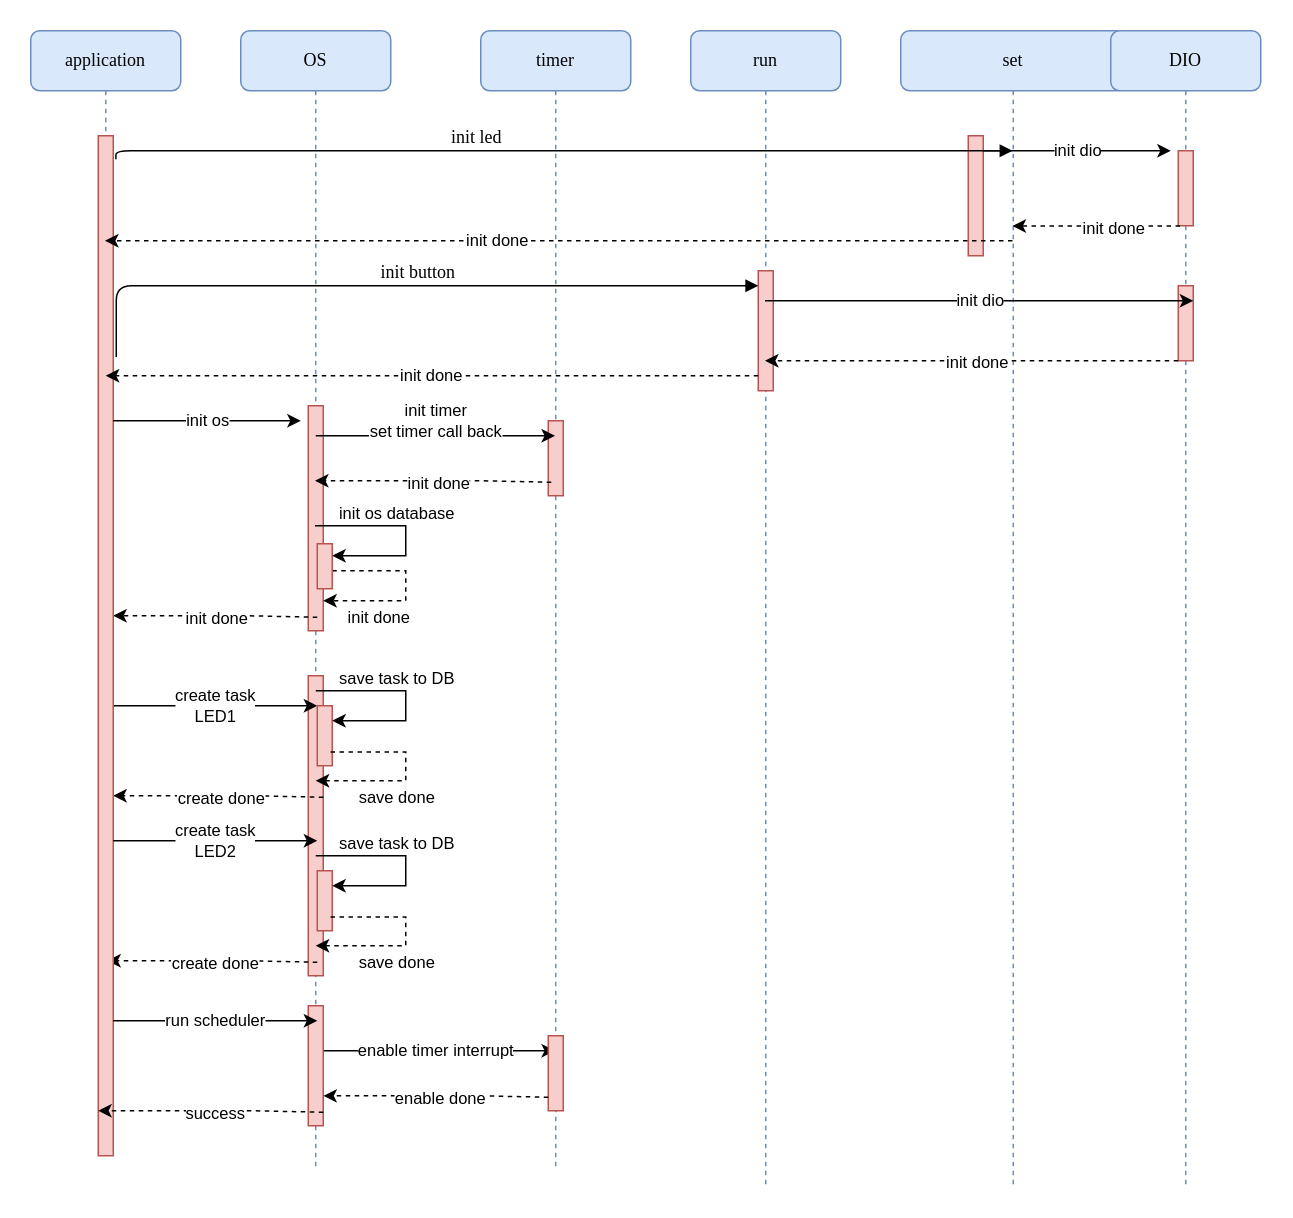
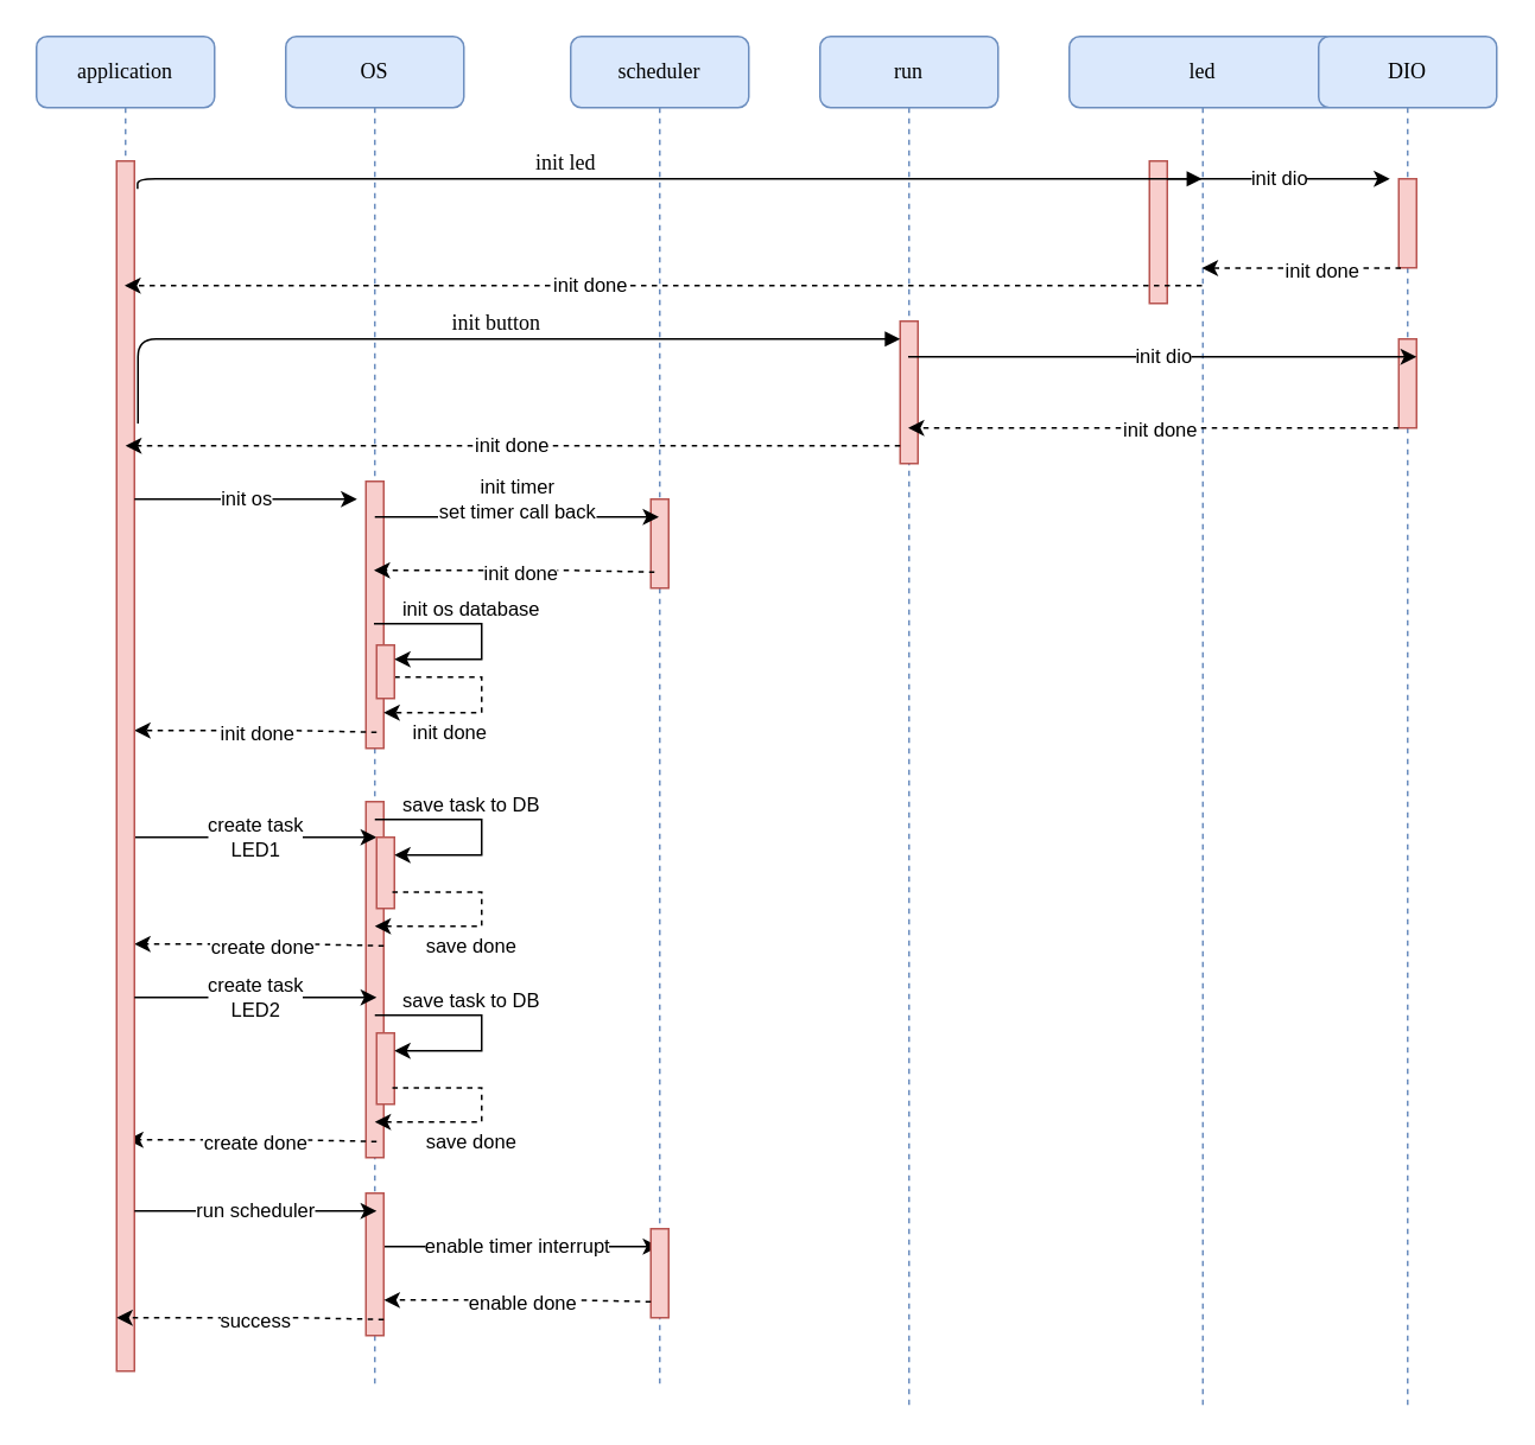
  <mxCell id="0" />
  <mxCell id="1" parent="0" />
  <mxCell id="2" value="OS" style="shape=umlLifeline;perimeter=lifelinePerimeter;whiteSpace=wrap;html=1;container=1;collapsible=0;recursiveResize=0;outlineConnect=0;rounded=1;shadow=0;comic=0;labelBackgroundColor=none;strokeWidth=1;fontFamily=Verdana;fontSize=12;align=center;fillColor=#dae8fc;strokeColor=#6c8ebf;" parent="1" vertex="1"><mxGeometry x="160" y="20" width="100" height="760" as="geometry" /></mxCell>
  <mxCell id="3" value="" style="html=1;points=[];perimeter=orthogonalPerimeter;rounded=0;shadow=0;comic=0;labelBackgroundColor=none;strokeWidth=1;fontFamily=Verdana;fontSize=12;align=center;fillColor=#f8cecc;strokeColor=#b85450;" parent="2" vertex="1"><mxGeometry x="45" y="250" width="10" height="150" as="geometry" /></mxCell>
  <mxCell id="4" style="edgeStyle=orthogonalEdgeStyle;rounded=0;orthogonalLoop=1;jettySize=auto;html=1;dashed=1;" parent="2" source="6" edge="1"><mxGeometry relative="1" as="geometry"><mxPoint x="55" y="380" as="targetPoint" /><Array as="points"><mxPoint x="110" y="360" /><mxPoint x="110" y="380" /><mxPoint x="55" y="380" /></Array></mxGeometry></mxCell>
  <mxCell id="5" value="init done" style="edgeLabel;html=1;align=center;verticalAlign=middle;resizable=0;points=[];" parent="4" vertex="1" connectable="0"><mxGeometry x="0.376" y="1" relative="1" as="geometry"><mxPoint x="-3" y="9" as="offset" /></mxGeometry></mxCell>
  <mxCell id="6" value="" style="html=1;points=[];perimeter=orthogonalPerimeter;rounded=0;shadow=0;comic=0;labelBackgroundColor=none;strokeWidth=1;fontFamily=Verdana;fontSize=12;align=center;fillColor=#f8cecc;strokeColor=#b85450;" parent="2" vertex="1"><mxGeometry x="51" y="342" width="10" height="30" as="geometry" /></mxCell>
  <mxCell id="7" style="edgeStyle=orthogonalEdgeStyle;rounded=0;orthogonalLoop=1;jettySize=auto;html=1;" parent="2" source="2" target="6" edge="1"><mxGeometry relative="1" as="geometry"><Array as="points"><mxPoint x="110" y="330" /><mxPoint x="110" y="350" /></Array></mxGeometry></mxCell>
  <mxCell id="8" value="init os database" style="edgeLabel;html=1;align=center;verticalAlign=middle;resizable=0;points=[];" parent="7" vertex="1" connectable="0"><mxGeometry x="-0.404" y="-1" relative="1" as="geometry"><mxPoint x="15" y="-10" as="offset" /></mxGeometry></mxCell>
  <mxCell id="9" value="" style="endArrow=classic;html=1;rounded=0;exitX=0.2;exitY=0.82;exitDx=0;exitDy=0;exitPerimeter=0;dashed=1;" parent="2" target="37" edge="1"><mxGeometry width="50" height="50" relative="1" as="geometry"><mxPoint x="51" y="391" as="sourcePoint" /><mxPoint x="-106" y="390" as="targetPoint" /><Array as="points"><mxPoint x="4" y="390" /></Array></mxGeometry></mxCell>
  <mxCell id="10" value="init done" style="edgeLabel;html=1;align=center;verticalAlign=middle;resizable=0;points=[];" parent="9" vertex="1" connectable="0"><mxGeometry x="-0.194" y="1" relative="1" as="geometry"><mxPoint x="-13" as="offset" /></mxGeometry></mxCell>
  <mxCell id="11" value="" style="html=1;points=[];perimeter=orthogonalPerimeter;rounded=0;shadow=0;comic=0;labelBackgroundColor=none;strokeWidth=1;fontFamily=Verdana;fontSize=12;align=center;fillColor=#f8cecc;strokeColor=#b85450;" parent="2" vertex="1"><mxGeometry x="45" y="430" width="10" height="200" as="geometry" /></mxCell>
  <mxCell id="12" value="create task&lt;br&gt;LED1" style="endArrow=classic;html=1;rounded=0;" parent="2" source="37" edge="1"><mxGeometry width="50" height="50" relative="1" as="geometry"><mxPoint x="-74" y="450" as="sourcePoint" /><mxPoint x="51" y="450" as="targetPoint" /><Array as="points"><mxPoint x="-10" y="450" /></Array></mxGeometry></mxCell>
  <mxCell id="13" value="" style="html=1;points=[];perimeter=orthogonalPerimeter;rounded=0;shadow=0;comic=0;labelBackgroundColor=none;strokeWidth=1;fontFamily=Verdana;fontSize=12;align=center;fillColor=#f8cecc;strokeColor=#b85450;" parent="2" vertex="1"><mxGeometry x="51" y="450" width="10" height="40" as="geometry" /></mxCell>
  <mxCell id="14" value="" style="endArrow=classic;html=1;rounded=0;exitX=0.2;exitY=0.82;exitDx=0;exitDy=0;exitPerimeter=0;dashed=1;" parent="2" target="37" edge="1"><mxGeometry width="50" height="50" relative="1" as="geometry"><mxPoint x="55" y="511" as="sourcePoint" /><mxPoint x="-81" y="510" as="targetPoint" /><Array as="points"><mxPoint x="8" y="510" /></Array></mxGeometry></mxCell>
  <mxCell id="15" value="create done" style="edgeLabel;html=1;align=center;verticalAlign=middle;resizable=0;points=[];" parent="14" vertex="1" connectable="0"><mxGeometry x="-0.194" y="1" relative="1" as="geometry"><mxPoint x="-13" as="offset" /></mxGeometry></mxCell>
  <mxCell id="16" value="" style="endArrow=classic;html=1;rounded=0;exitX=0.2;exitY=0.82;exitDx=0;exitDy=0;exitPerimeter=0;dashed=1;" parent="2" edge="1"><mxGeometry width="50" height="50" relative="1" as="geometry"><mxPoint x="51" y="621" as="sourcePoint" /><mxPoint x="-89" y="620" as="targetPoint" /><Array as="points"><mxPoint x="4" y="620" /></Array></mxGeometry></mxCell>
  <mxCell id="17" value="create done" style="edgeLabel;html=1;align=center;verticalAlign=middle;resizable=0;points=[];" parent="16" vertex="1" connectable="0"><mxGeometry x="-0.194" y="1" relative="1" as="geometry"><mxPoint x="-13" as="offset" /></mxGeometry></mxCell>
  <mxCell id="18" value="enable timer interrupt" style="endArrow=classic;html=1;rounded=0;" parent="2" target="20" edge="1"><mxGeometry width="50" height="50" relative="1" as="geometry"><mxPoint x="51" y="680" as="sourcePoint" /><mxPoint x="187" y="680" as="targetPoint" /><Array as="points"><mxPoint x="126" y="680" /></Array></mxGeometry></mxCell>
  <mxCell id="19" value="" style="html=1;points=[];perimeter=orthogonalPerimeter;rounded=0;shadow=0;comic=0;labelBackgroundColor=none;strokeWidth=1;fontFamily=Verdana;fontSize=12;align=center;fillColor=#f8cecc;strokeColor=#b85450;" parent="2" vertex="1"><mxGeometry x="45" y="650" width="10" height="80" as="geometry" /></mxCell>
- <mxCell id="20" value="timer" style="shape=umlLifeline;perimeter=lifelinePerimeter;whiteSpace=wrap;html=1;container=1;collapsible=0;recursiveResize=0;outlineConnect=0;rounded=1;shadow=0;comic=0;labelBackgroundColor=none;strokeWidth=1;fontFamily=Verdana;fontSize=12;align=center;fillColor=#dae8fc;strokeColor=#6c8ebf;" parent="1" vertex="1"><mxGeometry x="320" y="20" width="100" height="760" as="geometry" /></mxCell>
+ <mxCell id="20" value="scheduler" style="shape=umlLifeline;perimeter=lifelinePerimeter;whiteSpace=wrap;html=1;container=1;collapsible=0;recursiveResize=0;outlineConnect=0;rounded=1;shadow=0;comic=0;labelBackgroundColor=none;strokeWidth=1;fontFamily=Verdana;fontSize=12;align=center;fillColor=#dae8fc;strokeColor=#6c8ebf;" parent="1" vertex="1"><mxGeometry x="320" y="20" width="100" height="760" as="geometry" /></mxCell>
  <mxCell id="21" value="" style="html=1;points=[];perimeter=orthogonalPerimeter;rounded=0;shadow=0;comic=0;labelBackgroundColor=none;strokeWidth=1;fontFamily=Verdana;fontSize=12;align=center;fillColor=#f8cecc;strokeColor=#b85450;" parent="20" vertex="1"><mxGeometry x="45" y="260" width="10" height="50" as="geometry" /></mxCell>
  <mxCell id="22" value="" style="html=1;points=[];perimeter=orthogonalPerimeter;rounded=0;shadow=0;comic=0;labelBackgroundColor=none;strokeWidth=1;fontFamily=Verdana;fontSize=12;align=center;fillColor=#f8cecc;strokeColor=#b85450;" parent="20" vertex="1"><mxGeometry x="45" y="670" width="10" height="50" as="geometry" /></mxCell>
  <mxCell id="23" value="" style="endArrow=classic;html=1;rounded=0;exitX=0.2;exitY=0.82;exitDx=0;exitDy=0;exitPerimeter=0;dashed=1;entryX=1.007;entryY=0.751;entryDx=0;entryDy=0;entryPerimeter=0;" parent="20" target="19" edge="1"><mxGeometry width="50" height="50" relative="1" as="geometry"><mxPoint x="45" y="711" as="sourcePoint" /><mxPoint x="-95" y="710" as="targetPoint" /><Array as="points"><mxPoint x="-2" y="710" /></Array></mxGeometry></mxCell>
  <mxCell id="24" value="enable done" style="edgeLabel;html=1;align=center;verticalAlign=middle;resizable=0;points=[];" parent="23" vertex="1" connectable="0"><mxGeometry x="-0.194" y="1" relative="1" as="geometry"><mxPoint x="-13" as="offset" /></mxGeometry></mxCell>
  <mxCell id="25" value="run" style="shape=umlLifeline;perimeter=lifelinePerimeter;whiteSpace=wrap;html=1;container=1;collapsible=0;recursiveResize=0;outlineConnect=0;rounded=1;shadow=0;comic=0;labelBackgroundColor=none;strokeWidth=1;fontFamily=Verdana;fontSize=12;align=center;fillColor=#dae8fc;strokeColor=#6c8ebf;" parent="1" vertex="1"><mxGeometry x="460" y="20" width="100" height="770" as="geometry" /></mxCell>
  <mxCell id="26" value="" style="html=1;points=[];perimeter=orthogonalPerimeter;rounded=0;shadow=0;comic=0;labelBackgroundColor=none;strokeWidth=1;fontFamily=Verdana;fontSize=12;align=center;fillColor=#f8cecc;strokeColor=#b85450;" parent="25" vertex="1"><mxGeometry x="45" y="160" width="10" height="80" as="geometry" /></mxCell>
- <mxCell id="27" value="set" style="shape=umlLifeline;perimeter=lifelinePerimeter;whiteSpace=wrap;html=1;container=1;collapsible=0;recursiveResize=0;outlineConnect=0;rounded=1;shadow=0;comic=0;labelBackgroundColor=none;strokeWidth=1;fontFamily=Verdana;fontSize=12;align=center;fillColor=#dae8fc;strokeColor=#6c8ebf;" parent="1" vertex="1"><mxGeometry x="600" y="20" width="150" height="770" as="geometry" /></mxCell>
+ <mxCell id="27" value="led" style="shape=umlLifeline;perimeter=lifelinePerimeter;whiteSpace=wrap;html=1;container=1;collapsible=0;recursiveResize=0;outlineConnect=0;rounded=1;shadow=0;comic=0;labelBackgroundColor=none;strokeWidth=1;fontFamily=Verdana;fontSize=12;align=center;fillColor=#dae8fc;strokeColor=#6c8ebf;" parent="1" vertex="1"><mxGeometry x="600" y="20" width="150" height="770" as="geometry" /></mxCell>
  <mxCell id="28" value="" style="html=1;points=[];perimeter=orthogonalPerimeter;rounded=0;shadow=0;comic=0;labelBackgroundColor=none;strokeWidth=1;fontFamily=Verdana;fontSize=12;align=center;fillColor=#f8cecc;strokeColor=#b85450;" parent="27" vertex="1"><mxGeometry x="45" y="70" width="10" height="80" as="geometry" /></mxCell>
  <mxCell id="29" value="DIO" style="shape=umlLifeline;perimeter=lifelinePerimeter;whiteSpace=wrap;html=1;container=1;collapsible=0;recursiveResize=0;outlineConnect=0;rounded=1;shadow=0;comic=0;labelBackgroundColor=none;strokeWidth=1;fontFamily=Verdana;fontSize=12;align=center;fillColor=#dae8fc;strokeColor=#6c8ebf;" parent="1" vertex="1"><mxGeometry x="740" y="20" width="100" height="770" as="geometry" /></mxCell>
  <mxCell id="30" value="" style="html=1;points=[];perimeter=orthogonalPerimeter;rounded=0;shadow=0;comic=0;labelBackgroundColor=none;strokeWidth=1;fontFamily=Verdana;fontSize=12;align=center;fillColor=#f8cecc;strokeColor=#b85450;" parent="29" vertex="1"><mxGeometry x="45" y="80" width="10" height="50" as="geometry" /></mxCell>
  <mxCell id="31" value="init dio" style="endArrow=classic;html=1;rounded=0;" parent="29" edge="1"><mxGeometry width="50" height="50" relative="1" as="geometry"><mxPoint x="-85" y="80" as="sourcePoint" /><mxPoint x="40" y="80" as="targetPoint" /></mxGeometry></mxCell>
  <mxCell id="32" value="" style="html=1;points=[];perimeter=orthogonalPerimeter;rounded=0;shadow=0;comic=0;labelBackgroundColor=none;strokeWidth=1;fontFamily=Verdana;fontSize=12;align=center;fillColor=#f8cecc;strokeColor=#b85450;" parent="29" vertex="1"><mxGeometry x="45" y="170" width="10" height="50" as="geometry" /></mxCell>
  <mxCell id="33" value="init dio" style="endArrow=classic;html=1;rounded=0;" parent="29" source="25" edge="1"><mxGeometry x="-0.001" width="50" height="50" relative="1" as="geometry"><mxPoint x="-70" y="180" as="sourcePoint" /><mxPoint x="55" y="180" as="targetPoint" /><mxPoint as="offset" /></mxGeometry></mxCell>
  <mxCell id="34" value="" style="endArrow=classic;html=1;rounded=0;exitX=0.117;exitY=1.003;exitDx=0;exitDy=0;exitPerimeter=0;dashed=1;" parent="29" target="25" edge="1"><mxGeometry width="50" height="50" relative="1" as="geometry"><mxPoint x="45" y="220" as="sourcePoint" /><mxPoint x="-91" y="220" as="targetPoint" /></mxGeometry></mxCell>
  <mxCell id="35" value="init done" style="edgeLabel;html=1;align=center;verticalAlign=middle;resizable=0;points=[];" parent="34" vertex="1" connectable="0"><mxGeometry x="-0.194" y="1" relative="1" as="geometry"><mxPoint x="-24" y="-1" as="offset" /></mxGeometry></mxCell>
  <mxCell id="36" value="application" style="shape=umlLifeline;perimeter=lifelinePerimeter;whiteSpace=wrap;html=1;container=1;collapsible=0;recursiveResize=0;outlineConnect=0;rounded=1;shadow=0;comic=0;labelBackgroundColor=none;strokeWidth=1;fontFamily=Verdana;fontSize=12;align=center;fillColor=#dae8fc;strokeColor=#6c8ebf;" parent="1" vertex="1"><mxGeometry x="20" y="20" width="100" height="750" as="geometry" /></mxCell>
  <mxCell id="37" value="" style="html=1;points=[];perimeter=orthogonalPerimeter;rounded=0;shadow=0;comic=0;labelBackgroundColor=none;strokeWidth=1;fontFamily=Verdana;fontSize=12;align=center;fillColor=#f8cecc;strokeColor=#b85450;" parent="36" vertex="1"><mxGeometry x="45" y="70" width="10" height="680" as="geometry" /></mxCell>
  <mxCell id="38" value="init os" style="endArrow=classic;html=1;rounded=0;" parent="36" edge="1"><mxGeometry width="50" height="50" relative="1" as="geometry"><mxPoint x="55" y="260" as="sourcePoint" /><mxPoint x="180" y="260" as="targetPoint" /></mxGeometry></mxCell>
  <mxCell id="39" value="run scheduler" style="endArrow=classic;html=1;rounded=0;" parent="36" edge="1"><mxGeometry width="50" height="50" relative="1" as="geometry"><mxPoint x="55" y="660" as="sourcePoint" /><mxPoint x="191" y="660" as="targetPoint" /><Array as="points"><mxPoint x="130" y="660" /></Array></mxGeometry></mxCell>
  <mxCell id="40" value="" style="endArrow=classic;html=1;rounded=0;exitX=0.2;exitY=0.82;exitDx=0;exitDy=0;exitPerimeter=0;dashed=1;entryX=1.007;entryY=0.751;entryDx=0;entryDy=0;entryPerimeter=0;" parent="36" edge="1"><mxGeometry width="50" height="50" relative="1" as="geometry"><mxPoint x="195" y="721" as="sourcePoint" /><mxPoint x="45" y="720" as="targetPoint" /><Array as="points"><mxPoint x="148" y="720" /></Array></mxGeometry></mxCell>
  <mxCell id="41" value="success" style="edgeLabel;html=1;align=center;verticalAlign=middle;resizable=0;points=[];" parent="40" vertex="1" connectable="0"><mxGeometry x="-0.194" y="1" relative="1" as="geometry"><mxPoint x="-13" as="offset" /></mxGeometry></mxCell>
  <mxCell id="42" value="create task&lt;br&gt;LED2" style="endArrow=classic;html=1;rounded=0;" parent="36" edge="1"><mxGeometry width="50" height="50" relative="1" as="geometry"><mxPoint x="55" y="540" as="sourcePoint" /><mxPoint x="191" y="540" as="targetPoint" /><Array as="points"><mxPoint x="130" y="540" /></Array></mxGeometry></mxCell>
  <mxCell id="43" value="init led" style="html=1;verticalAlign=bottom;endArrow=block;labelBackgroundColor=none;fontFamily=Verdana;fontSize=12;edgeStyle=elbowEdgeStyle;elbow=vertical;exitX=1.176;exitY=0.023;exitDx=0;exitDy=0;exitPerimeter=0;" parent="1" source="37" target="27" edge="1"><mxGeometry x="-0.184" relative="1" as="geometry"><mxPoint x="75" y="120" as="sourcePoint" /><mxPoint x="205" y="120" as="targetPoint" /><Array as="points"><mxPoint x="430" y="100" /></Array><mxPoint as="offset" /></mxGeometry></mxCell>
  <mxCell id="44" value="" style="endArrow=classic;html=1;rounded=0;exitX=0.117;exitY=1.003;exitDx=0;exitDy=0;exitPerimeter=0;dashed=1;" parent="1" source="30" target="27" edge="1"><mxGeometry width="50" height="50" relative="1" as="geometry"><mxPoint x="540" y="140" as="sourcePoint" /><mxPoint x="590" y="90" as="targetPoint" /></mxGeometry></mxCell>
  <mxCell id="45" value="init done" style="edgeLabel;html=1;align=center;verticalAlign=middle;resizable=0;points=[];" parent="44" vertex="1" connectable="0"><mxGeometry x="-0.194" y="1" relative="1" as="geometry"><mxPoint as="offset" /></mxGeometry></mxCell>
  <mxCell id="46" value="init done" style="endArrow=classic;html=1;rounded=0;dashed=1;" parent="1" source="27" target="36" edge="1"><mxGeometry x="0.137" width="50" height="50" relative="1" as="geometry"><mxPoint x="410" y="180" as="sourcePoint" /><mxPoint x="460" y="130" as="targetPoint" /><Array as="points"><mxPoint x="340" y="160" /><mxPoint x="180" y="160" /></Array><mxPoint as="offset" /></mxGeometry></mxCell>
  <mxCell id="47" value="init done" style="endArrow=classic;html=1;rounded=0;dashed=1;" parent="1" source="26" edge="1"><mxGeometry width="50" height="50" relative="1" as="geometry"><mxPoint x="650" y="250" as="sourcePoint" /><mxPoint x="70" y="250" as="targetPoint" /><Array as="points"><mxPoint x="340" y="250" /><mxPoint x="180" y="250" /></Array></mxGeometry></mxCell>
  <mxCell id="48" value="init button" style="html=1;verticalAlign=bottom;endArrow=block;labelBackgroundColor=none;fontFamily=Verdana;fontSize=12;edgeStyle=elbowEdgeStyle;elbow=vertical;exitX=1.2;exitY=0.217;exitDx=0;exitDy=0;exitPerimeter=0;" parent="1" source="37" target="26" edge="1"><mxGeometry x="0.047" relative="1" as="geometry"><mxPoint x="75" y="211" as="sourcePoint" /><mxPoint x="648" y="210" as="targetPoint" /><Array as="points"><mxPoint x="330" y="190" /><mxPoint x="428" y="210" /></Array><mxPoint as="offset" /></mxGeometry></mxCell>
  <mxCell id="49" value="init timer&lt;br&gt;set timer call back" style="endArrow=classic;html=1;rounded=0;" parent="1" target="20" edge="1"><mxGeometry x="0.003" y="10" width="50" height="50" relative="1" as="geometry"><mxPoint x="210" y="290" as="sourcePoint" /><mxPoint x="335" y="290" as="targetPoint" /><mxPoint as="offset" /></mxGeometry></mxCell>
  <mxCell id="50" value="" style="endArrow=classic;html=1;rounded=0;exitX=0.2;exitY=0.82;exitDx=0;exitDy=0;exitPerimeter=0;dashed=1;" parent="1" source="21" target="2" edge="1"><mxGeometry width="50" height="50" relative="1" as="geometry"><mxPoint x="366" y="330" as="sourcePoint" /><mxPoint x="230" y="330" as="targetPoint" /><Array as="points"><mxPoint x="320" y="320" /></Array></mxGeometry></mxCell>
  <mxCell id="51" value="init done" style="edgeLabel;html=1;align=center;verticalAlign=middle;resizable=0;points=[];" parent="50" vertex="1" connectable="0"><mxGeometry x="-0.194" y="1" relative="1" as="geometry"><mxPoint x="-13" as="offset" /></mxGeometry></mxCell>
  <mxCell id="52" style="edgeStyle=orthogonalEdgeStyle;rounded=0;orthogonalLoop=1;jettySize=auto;html=1;" parent="1" edge="1"><mxGeometry relative="1" as="geometry"><mxPoint x="210" y="460" as="sourcePoint" /><mxPoint x="221" y="480" as="targetPoint" /><Array as="points"><mxPoint x="270" y="460" /><mxPoint x="270" y="480" /></Array></mxGeometry></mxCell>
  <mxCell id="53" value="save task to DB" style="edgeLabel;html=1;align=center;verticalAlign=middle;resizable=0;points=[];" parent="52" vertex="1" connectable="0"><mxGeometry x="-0.404" y="-1" relative="1" as="geometry"><mxPoint x="15" y="-10" as="offset" /></mxGeometry></mxCell>
  <mxCell id="54" style="edgeStyle=orthogonalEdgeStyle;rounded=0;orthogonalLoop=1;jettySize=auto;html=1;dashed=1;exitX=0.886;exitY=0.771;exitDx=0;exitDy=0;exitPerimeter=0;" parent="1" source="13" edge="1"><mxGeometry relative="1" as="geometry"><mxPoint x="210" y="520" as="targetPoint" /><mxPoint x="210.97" y="500" as="sourcePoint" /><Array as="points"><mxPoint x="270" y="501" /><mxPoint x="270" y="520" /></Array></mxGeometry></mxCell>
  <mxCell id="55" value="save done" style="edgeLabel;html=1;align=center;verticalAlign=middle;resizable=0;points=[];" parent="54" vertex="1" connectable="0"><mxGeometry x="0.376" y="1" relative="1" as="geometry"><mxPoint x="13" y="9" as="offset" /></mxGeometry></mxCell>
  <mxCell id="56" value="" style="html=1;points=[];perimeter=orthogonalPerimeter;rounded=0;shadow=0;comic=0;labelBackgroundColor=none;strokeWidth=1;fontFamily=Verdana;fontSize=12;align=center;fillColor=#f8cecc;strokeColor=#b85450;" parent="1" vertex="1"><mxGeometry x="211" y="580" width="10" height="40" as="geometry" /></mxCell>
  <mxCell id="57" style="edgeStyle=orthogonalEdgeStyle;rounded=0;orthogonalLoop=1;jettySize=auto;html=1;" parent="1" edge="1"><mxGeometry relative="1" as="geometry"><mxPoint x="210" y="570" as="sourcePoint" /><mxPoint x="221" y="590" as="targetPoint" /><Array as="points"><mxPoint x="270" y="570" /><mxPoint x="270" y="590" /></Array></mxGeometry></mxCell>
  <mxCell id="58" value="save task to DB" style="edgeLabel;html=1;align=center;verticalAlign=middle;resizable=0;points=[];" parent="57" vertex="1" connectable="0"><mxGeometry x="-0.404" y="-1" relative="1" as="geometry"><mxPoint x="15" y="-10" as="offset" /></mxGeometry></mxCell>
  <mxCell id="59" style="edgeStyle=orthogonalEdgeStyle;rounded=0;orthogonalLoop=1;jettySize=auto;html=1;dashed=1;exitX=0.886;exitY=0.771;exitDx=0;exitDy=0;exitPerimeter=0;" parent="1" source="56" edge="1"><mxGeometry relative="1" as="geometry"><mxPoint x="210" y="630" as="targetPoint" /><mxPoint x="210.97" y="610" as="sourcePoint" /><Array as="points"><mxPoint x="270" y="611" /><mxPoint x="270" y="630" /></Array></mxGeometry></mxCell>
  <mxCell id="60" value="save done" style="edgeLabel;html=1;align=center;verticalAlign=middle;resizable=0;points=[];" parent="59" vertex="1" connectable="0"><mxGeometry x="0.376" y="1" relative="1" as="geometry"><mxPoint x="13" y="9" as="offset" /></mxGeometry></mxCell>
